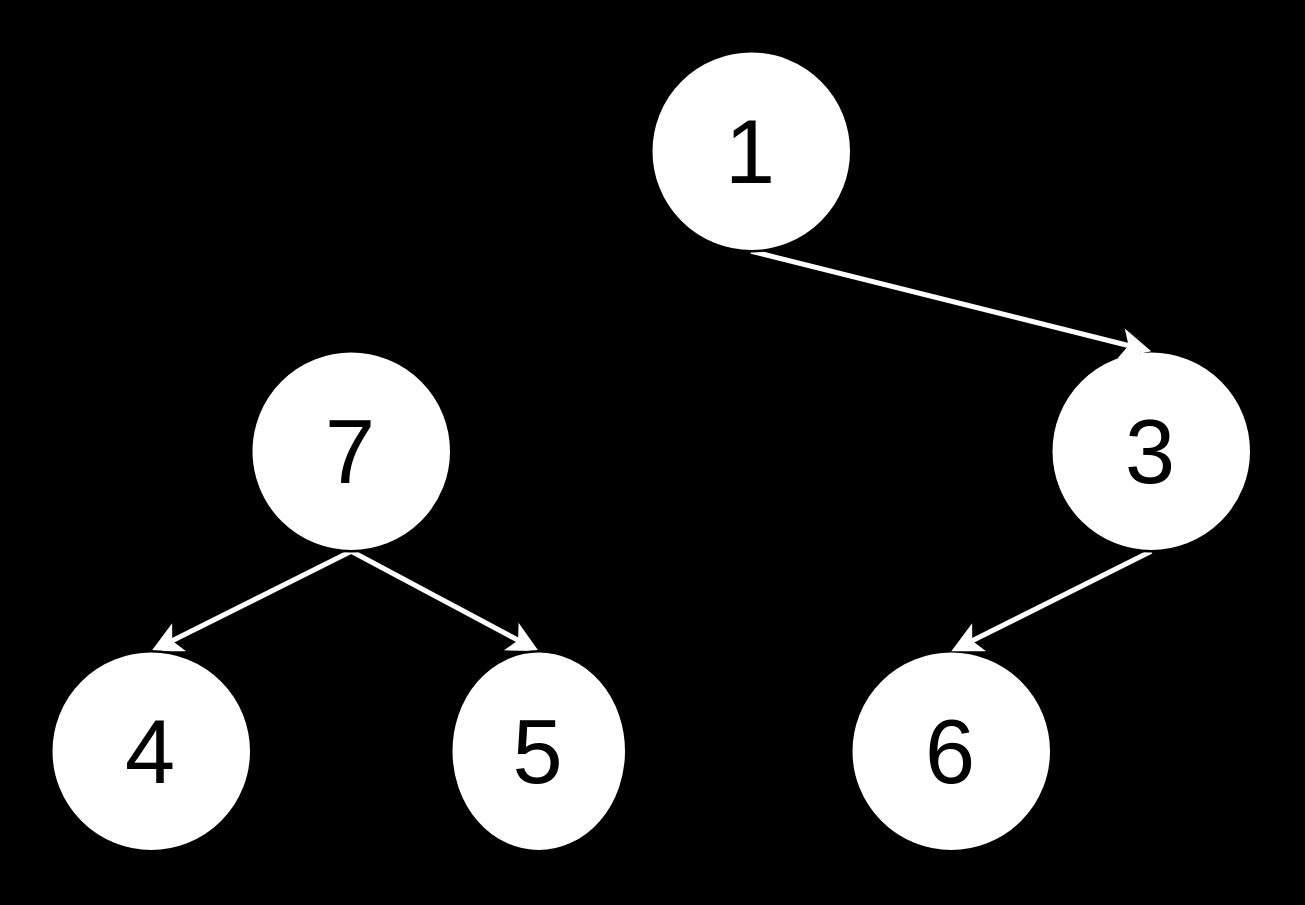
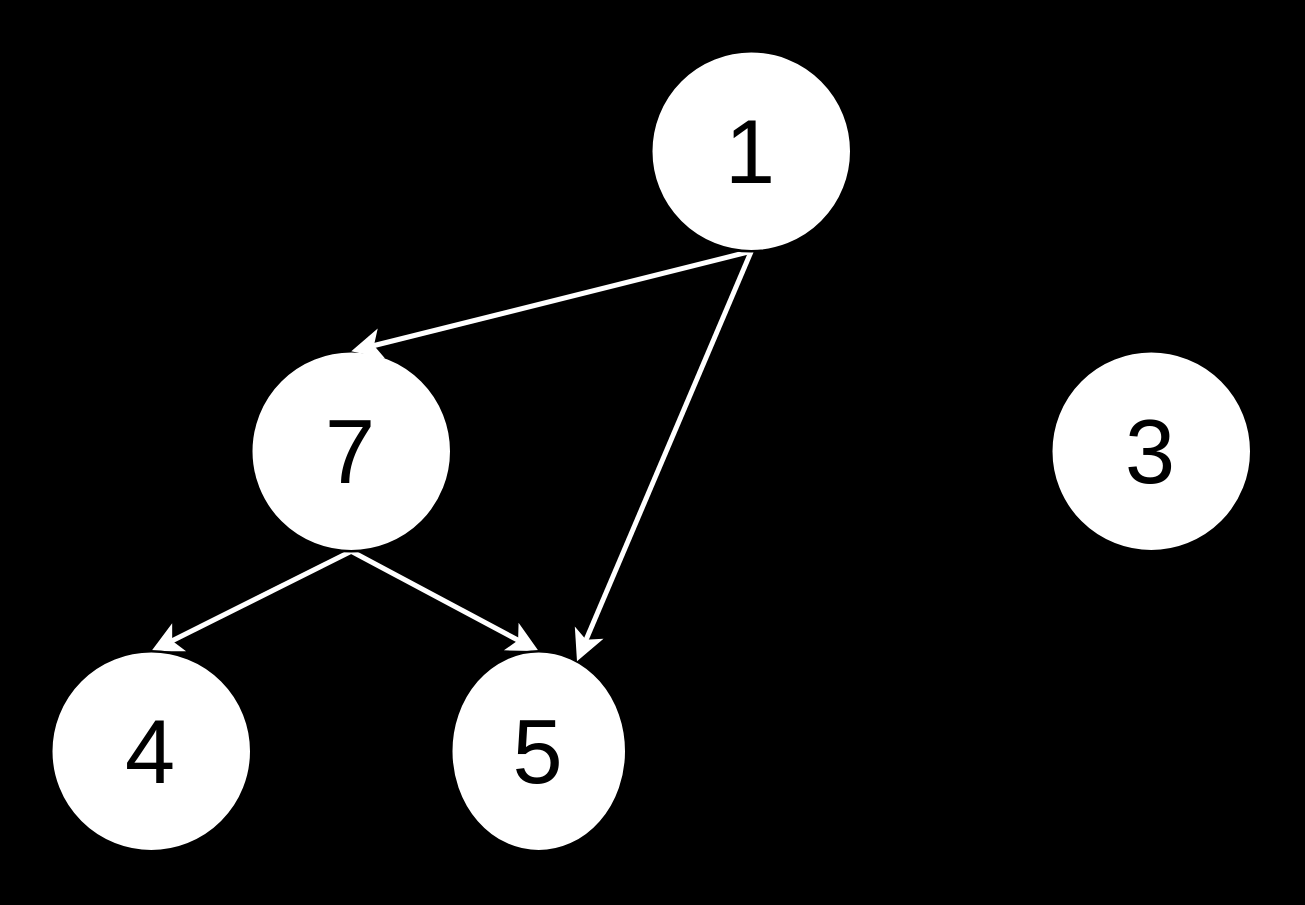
  <mxCell id="0" />
  <mxCell id="1" parent="0" />
  <mxCell id="2" style="edgeStyle=none;rounded=0;orthogonalLoop=1;jettySize=auto;html=1;exitX=0.5;exitY=1;exitDx=0;exitDy=0;entryX=0.5;entryY=0;entryDx=0;entryDy=0;strokeColor=#FFFFFF;strokeWidth=2;" edge="1" parent="1" source="4" target="7"><mxGeometry relative="1" as="geometry" /></mxCell>
  <mxCell id="3" style="edgeStyle=none;rounded=0;orthogonalLoop=1;jettySize=auto;html=1;exitX=0.5;exitY=1;exitDx=0;exitDy=0;entryX=0.5;entryY=0;entryDx=0;entryDy=0;strokeColor=#FFFFFF;strokeWidth=2;" edge="1" parent="1" source="4" target="5"><mxGeometry relative="1" as="geometry" /></mxCell>
  <mxCell id="4" value="&lt;font style=&quot;font-size: 36px&quot;&gt;7&lt;/font&gt;" style="ellipse;whiteSpace=wrap;html=1;aspect=fixed;" vertex="1" parent="1"><mxGeometry x="100" y="140" width="80" height="80" as="geometry" /></mxCell>
  <mxCell id="5" value="&lt;font style=&quot;font-size: 36px&quot;&gt;5&lt;/font&gt;" style="ellipse;whiteSpace=wrap;html=1;aspect=fixed;" vertex="1" parent="1"><mxGeometry x="180" y="260" width="70" height="80" as="geometry" /></mxCell>
- <mxCell id="6" value="&lt;font style=&quot;font-size: 36px&quot;&gt;6&lt;/font&gt;" style="ellipse;whiteSpace=wrap;html=1;aspect=fixed;" vertex="1" parent="1"><mxGeometry x="340" y="260" width="80" height="80" as="geometry" /></mxCell>
  <mxCell id="7" value="&lt;font style=&quot;font-size: 36px&quot;&gt;4&lt;/font&gt;" style="ellipse;whiteSpace=wrap;html=1;aspect=fixed;" vertex="1" parent="1"><mxGeometry x="20" y="260" width="80" height="80" as="geometry" /></mxCell>
- <mxCell id="8" style="edgeStyle=none;rounded=0;orthogonalLoop=1;jettySize=auto;html=1;exitX=0.5;exitY=1;exitDx=0;exitDy=0;entryX=0.5;entryY=0;entryDx=0;entryDy=0;strokeColor=#FFFFFF;strokeWidth=2;" edge="1" parent="1" source="9" target="6"><mxGeometry relative="1" as="geometry" /></mxCell>
  <mxCell id="9" value="&lt;font style=&quot;font-size: 36px&quot;&gt;3&lt;/font&gt;" style="ellipse;whiteSpace=wrap;html=1;aspect=fixed;" vertex="1" parent="1"><mxGeometry x="420" y="140" width="80" height="80" as="geometry" /></mxCell>
- <mxCell id="11" style="edgeStyle=none;rounded=0;orthogonalLoop=1;jettySize=auto;html=1;exitX=0.5;exitY=1;exitDx=0;exitDy=0;entryX=0.5;entryY=0;entryDx=0;entryDy=0;strokeColor=#FFFFFF;strokeWidth=2;" edge="1" parent="1" source="12" target="9"><mxGeometry relative="1" as="geometry" /></mxCell>
+ <mxCell id="10" style="rounded=0;orthogonalLoop=1;jettySize=auto;html=1;exitX=0.5;exitY=1;exitDx=0;exitDy=0;entryX=0.5;entryY=0;entryDx=0;entryDy=0;strokeColor=#FFFFFF;strokeWidth=2;" edge="1" parent="1" source="12" target="4"><mxGeometry relative="1" as="geometry" /></mxCell>
+ <mxCell id="11" style="edgeStyle=none;rounded=0;orthogonalLoop=1;jettySize=auto;html=1;exitX=0.5;exitY=1;exitDx=0;exitDy=0;strokeColor=#FFFFFF;strokeWidth=2;" edge="1" parent="1" source="12" target="5"><mxGeometry relative="1" as="geometry" /></mxCell>
  <mxCell id="12" value="&lt;font style=&quot;font-size: 36px&quot;&gt;1&lt;/font&gt;" style="ellipse;whiteSpace=wrap;html=1;aspect=fixed;" vertex="1" parent="1"><mxGeometry x="260" y="20" width="80" height="80" as="geometry" /></mxCell>
